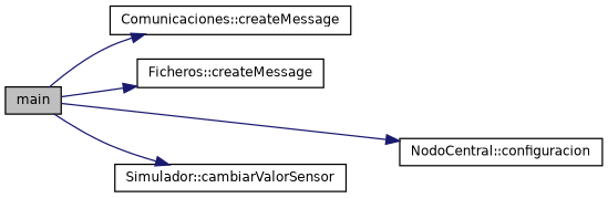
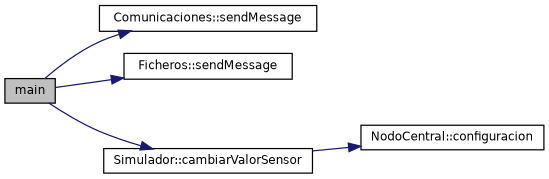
  digraph {
    rankdir=LR
    node [color=black fillcolor=white fontname=Helvetica fontsize=10 shape=record style=filled]
    edge [color=midnightblue fontname=Helvetica fontsize=10 labelfontname=Helvetica labelfontsize=10 style=solid]
    n1 [fillcolor=grey75 fontcolor=black height=0.2 label=main width=0.4]
-   n2 [height=0.2 label="Comunicaciones::createMessage" width=0.4]
-   n3 [height=0.2 label="Ficheros::createMessage" width=0.4]
+   n2 [height=0.2 label="Comunicaciones::sendMessage" width=0.4]
+   n3 [height=0.2 label="Ficheros::sendMessage" width=0.4]
    n4 [height=0.2 label="NodoCentral::configuracion" width=0.4]
    n5 [height=0.2 label="Simulador::cambiarValorSensor" width=0.4]
    n1 -> n2
    n1 -> n3
-   n1 -> n4
+   n5 -> n4
    n1 -> n5
  }
